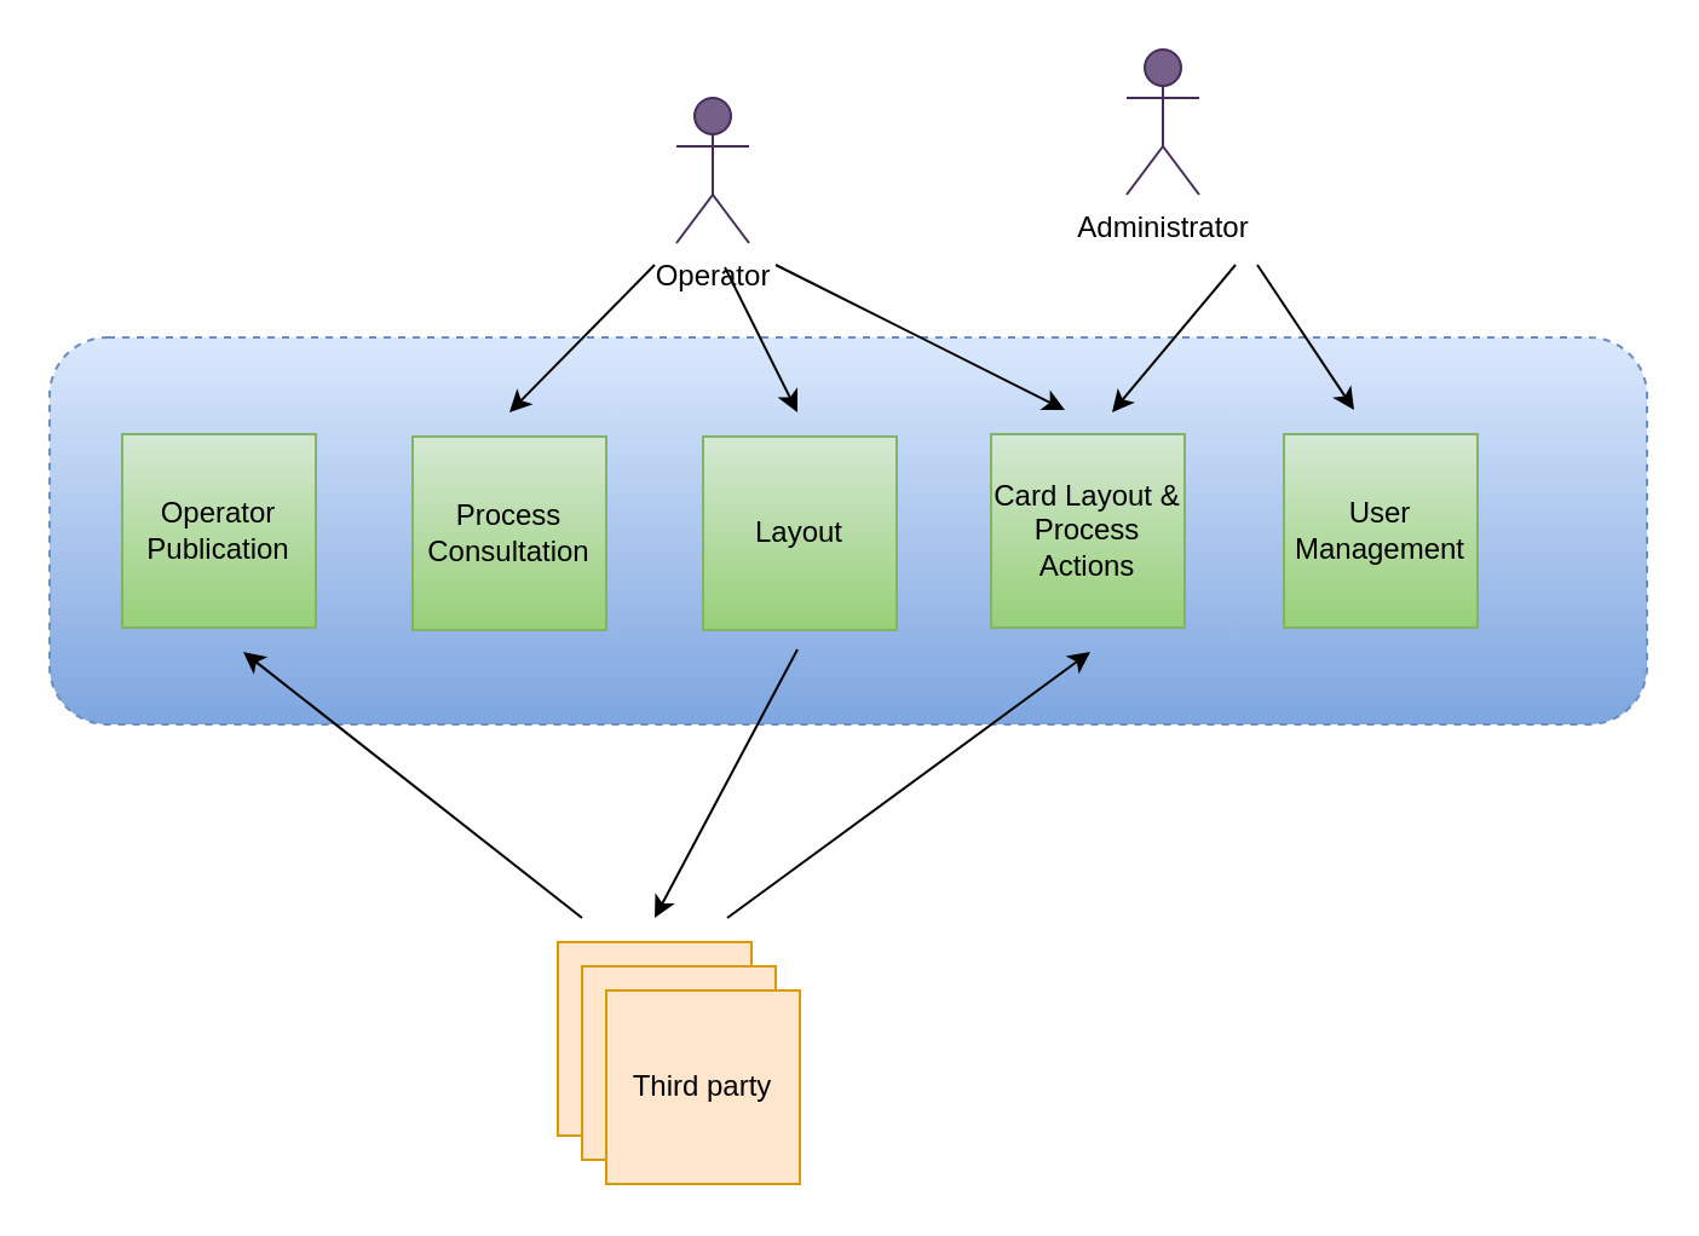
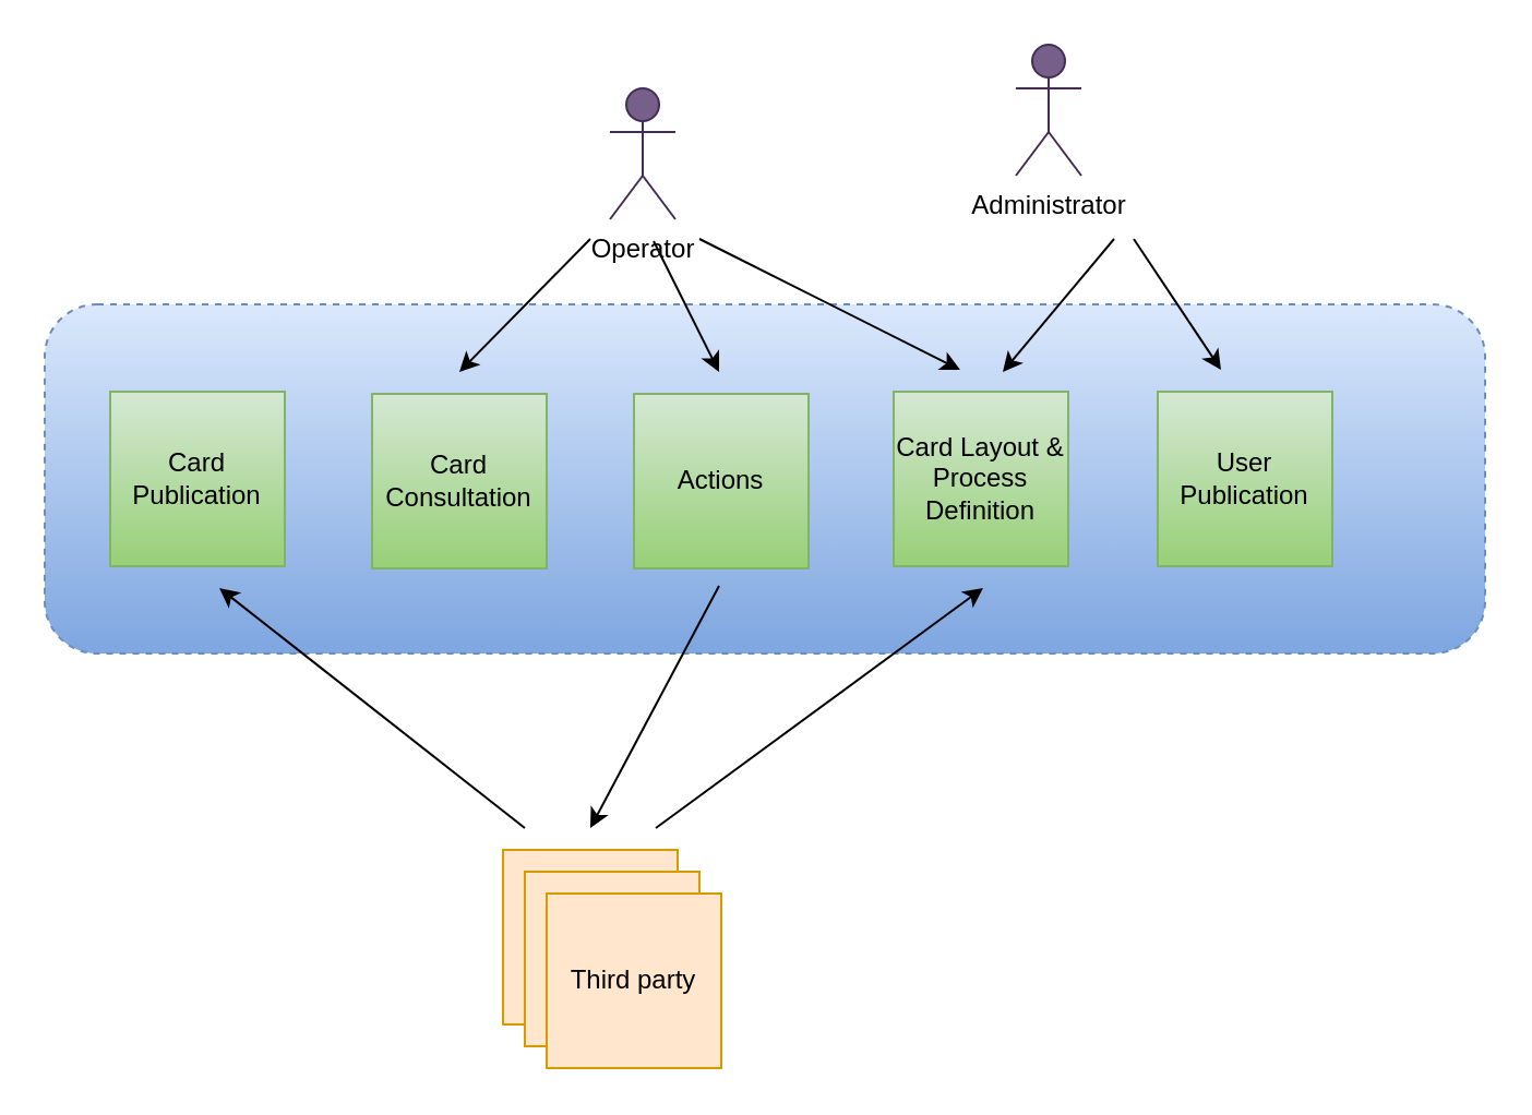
  <mxCell id="0" />
  <mxCell id="1" parent="0" />
  <mxCell id="2" value="" style="rounded=1;whiteSpace=wrap;html=1;dashed=1;gradientColor=#7ea6e0;fillColor=#dae8fc;strokeColor=#6c8ebf;" parent="1" vertex="1"><mxGeometry x="20" y="139" width="660" height="160" as="geometry" /></mxCell>
- <mxCell id="3" value="Operator Publication" style="whiteSpace=wrap;html=1;aspect=fixed;fillColor=#d5e8d4;strokeColor=#82b366;gradientColor=#97d077;" parent="1" vertex="1"><mxGeometry x="50" y="179" width="80" height="80" as="geometry" /></mxCell>
- <mxCell id="4" value="Process Consultation " style="whiteSpace=wrap;html=1;aspect=fixed;fillColor=#d5e8d4;strokeColor=#82b366;gradientColor=#97d077;" parent="1" vertex="1"><mxGeometry x="170" y="180" width="80" height="80" as="geometry" /></mxCell>
- <mxCell id="5" value="Card Layout &amp;amp; Process Actions" style="whiteSpace=wrap;html=1;aspect=fixed;fillColor=#d5e8d4;strokeColor=#82b366;gradientColor=#97d077;" parent="1" vertex="1"><mxGeometry x="409" y="179" width="80" height="80" as="geometry" /></mxCell>
+ <mxCell id="3" value="Card Publication" style="whiteSpace=wrap;html=1;aspect=fixed;fillColor=#d5e8d4;strokeColor=#82b366;gradientColor=#97d077;" parent="1" vertex="1"><mxGeometry x="50" y="179" width="80" height="80" as="geometry" /></mxCell>
+ <mxCell id="4" value="Card Consultation " style="whiteSpace=wrap;html=1;aspect=fixed;fillColor=#d5e8d4;strokeColor=#82b366;gradientColor=#97d077;" parent="1" vertex="1"><mxGeometry x="170" y="180" width="80" height="80" as="geometry" /></mxCell>
+ <mxCell id="5" value="Card Layout &amp;amp; Process Definition" style="whiteSpace=wrap;html=1;aspect=fixed;fillColor=#d5e8d4;strokeColor=#82b366;gradientColor=#97d077;" parent="1" vertex="1"><mxGeometry x="409" y="179" width="80" height="80" as="geometry" /></mxCell>
  <mxCell id="6" value="Operator" style="shape=umlActor;verticalLabelPosition=bottom;labelBackgroundColor=#ffffff;verticalAlign=top;html=1;outlineConnect=0;fillColor=#76608a;strokeColor=#432D57;fontColor=#000000;" parent="1" vertex="1"><mxGeometry x="279" y="40" width="30" height="60" as="geometry" /></mxCell>
  <mxCell id="7" value="Third party " style="whiteSpace=wrap;html=1;aspect=fixed;fillColor=#ffe6cc;strokeColor=#d79b00;" parent="1" vertex="1"><mxGeometry x="230" y="389" width="80" height="80" as="geometry" /></mxCell>
- <mxCell id="8" value="User Management" style="whiteSpace=wrap;html=1;aspect=fixed;fillColor=#d5e8d4;strokeColor=#82b366;gradientColor=#97d077;" parent="1" vertex="1"><mxGeometry x="530" y="179" width="80" height="80" as="geometry" /></mxCell>
- <mxCell id="9" value="Layout" style="whiteSpace=wrap;html=1;aspect=fixed;fillColor=#d5e8d4;strokeColor=#82b366;gradientColor=#97d077;" parent="1" vertex="1"><mxGeometry x="290" y="180" width="80" height="80" as="geometry" /></mxCell>
+ <mxCell id="8" value="User Publication" style="whiteSpace=wrap;html=1;aspect=fixed;fillColor=#d5e8d4;strokeColor=#82b366;gradientColor=#97d077;" parent="1" vertex="1"><mxGeometry x="530" y="179" width="80" height="80" as="geometry" /></mxCell>
+ <mxCell id="9" value="Actions" style="whiteSpace=wrap;html=1;aspect=fixed;fillColor=#d5e8d4;strokeColor=#82b366;gradientColor=#97d077;" parent="1" vertex="1"><mxGeometry x="290" y="180" width="80" height="80" as="geometry" /></mxCell>
  <mxCell id="10" value="Third party " style="whiteSpace=wrap;html=1;aspect=fixed;fillColor=#ffe6cc;strokeColor=#d79b00;" parent="1" vertex="1"><mxGeometry x="240" y="399" width="80" height="80" as="geometry" /></mxCell>
  <mxCell id="11" value="Third party " style="whiteSpace=wrap;html=1;aspect=fixed;fillColor=#ffe6cc;strokeColor=#d79b00;" parent="1" vertex="1"><mxGeometry x="250" y="409" width="80" height="80" as="geometry" /></mxCell>
  <mxCell id="12" value="Administrator" style="shape=umlActor;verticalLabelPosition=bottom;labelBackgroundColor=#ffffff;verticalAlign=top;html=1;outlineConnect=0;fillColor=#76608a;strokeColor=#432D57;fontColor=#000000;" parent="1" vertex="1"><mxGeometry x="465" y="20" width="30" height="60" as="geometry" /></mxCell>
  <mxCell id="13" value="" style="endArrow=classic;html=1;" parent="1" edge="1"><mxGeometry width="50" height="50" relative="1" as="geometry"><mxPoint x="270" y="109" as="sourcePoint" /><mxPoint x="210" y="170" as="targetPoint" /></mxGeometry></mxCell>
  <mxCell id="14" value="" style="endArrow=classic;html=1;" parent="1" edge="1"><mxGeometry width="50" height="50" relative="1" as="geometry"><mxPoint x="299" y="110" as="sourcePoint" /><mxPoint x="329" y="170" as="targetPoint" /></mxGeometry></mxCell>
  <mxCell id="15" value="" style="endArrow=classic;html=1;" parent="1" edge="1"><mxGeometry width="50" height="50" relative="1" as="geometry"><mxPoint x="519" y="109" as="sourcePoint" /><mxPoint x="559" y="169" as="targetPoint" /></mxGeometry></mxCell>
  <mxCell id="16" value="" style="endArrow=classic;html=1;" parent="1" edge="1"><mxGeometry width="50" height="50" relative="1" as="geometry"><mxPoint x="510" y="109" as="sourcePoint" /><mxPoint x="459" y="170" as="targetPoint" /></mxGeometry></mxCell>
  <mxCell id="17" value="" style="endArrow=classic;html=1;" parent="1" edge="1"><mxGeometry width="50" height="50" relative="1" as="geometry"><mxPoint x="300" y="379" as="sourcePoint" /><mxPoint x="450" y="269" as="targetPoint" /></mxGeometry></mxCell>
  <mxCell id="18" value="" style="endArrow=classic;html=1;" parent="1" edge="1"><mxGeometry width="50" height="50" relative="1" as="geometry"><mxPoint x="240" y="379" as="sourcePoint" /><mxPoint x="100" y="269" as="targetPoint" /></mxGeometry></mxCell>
  <mxCell id="19" value="" style="endArrow=classic;html=1;" parent="1" edge="1"><mxGeometry width="50" height="50" relative="1" as="geometry"><mxPoint x="329" y="268" as="sourcePoint" /><mxPoint x="270" y="379" as="targetPoint" /></mxGeometry></mxCell>
  <mxCell id="20" value="" style="endArrow=classic;html=1;" parent="1" edge="1"><mxGeometry width="50" height="50" relative="1" as="geometry"><mxPoint x="320" y="109" as="sourcePoint" /><mxPoint x="439.5" y="169" as="targetPoint" /></mxGeometry></mxCell>
